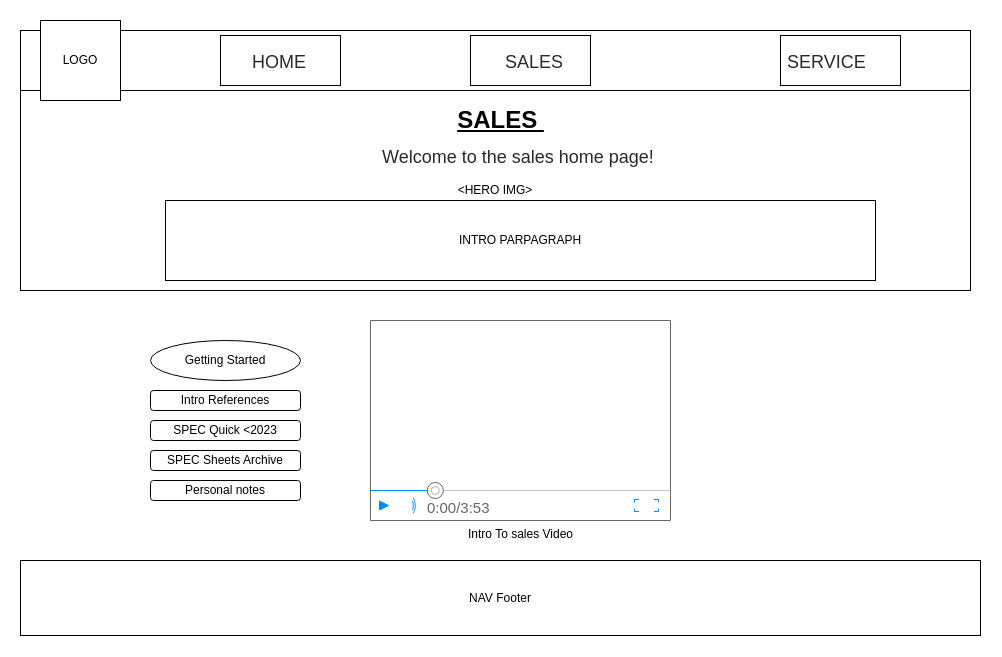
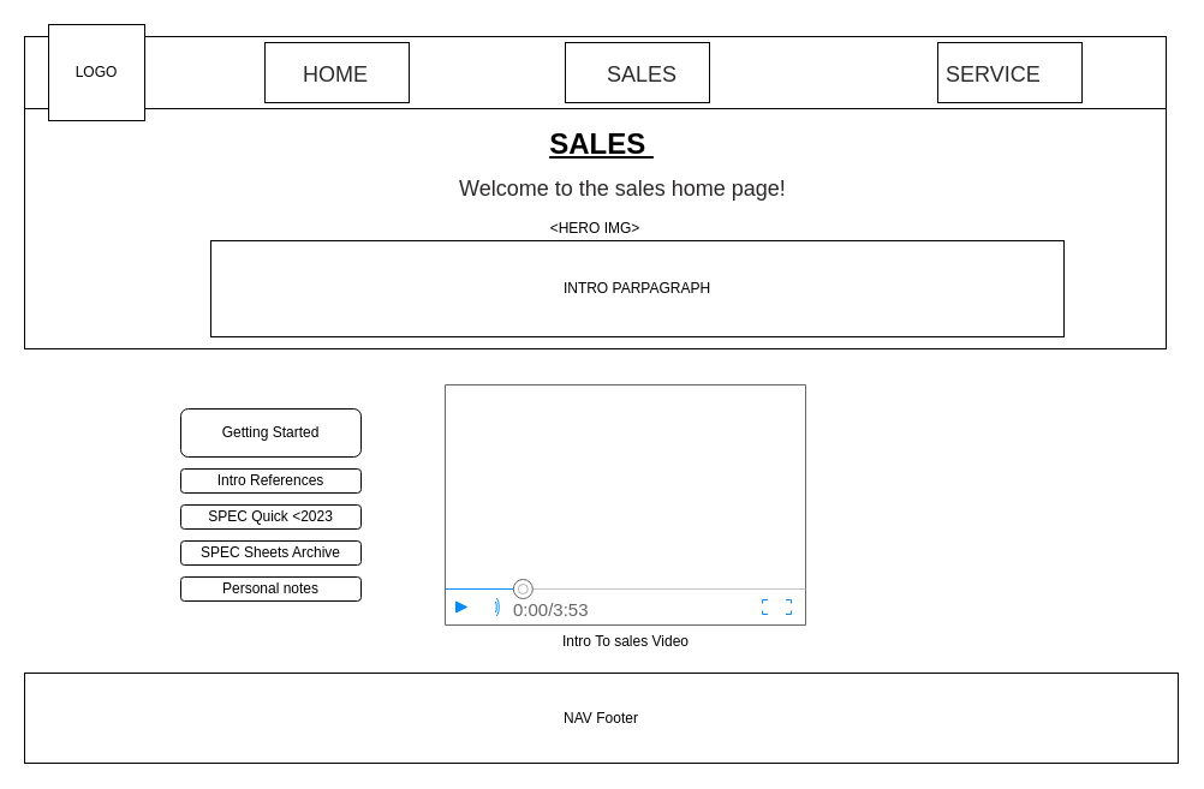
  <mxCell id="0" style=";html=1;" />
  <mxCell id="1" style=";html=1;" parent="0" />
  <mxCell id="2" value="" style="rounded=0;whiteSpace=wrap;html=1;" parent="1" vertex="1"><mxGeometry y="30" width="950" height="60" as="geometry" x="20" /></mxCell>
  <mxCell id="3" value="Intro References" style="rounded=1;whiteSpace=wrap;html=1;" parent="1" vertex="1"><mxGeometry x="150" y="390" width="150" height="20" as="geometry" /></mxCell>
  <mxCell id="4" value="SPEC Quick &amp;lt;2023" style="rounded=1;whiteSpace=wrap;html=1;" parent="1" vertex="1"><mxGeometry x="150" y="420" width="150" height="20" as="geometry" /></mxCell>
  <mxCell id="5" value="Personal notes" style="rounded=1;whiteSpace=wrap;html=1;" parent="1" vertex="1"><mxGeometry x="150" y="480" width="150" height="20" as="geometry" /></mxCell>
  <mxCell id="6" value="NAV Footer" style="rounded=0;whiteSpace=wrap;html=1;" parent="1" vertex="1"><mxGeometry x="20" y="560" width="960" height="75" as="geometry" /></mxCell>
  <mxCell id="7" value="Intro To sales Video" style="verticalLabelPosition=bottom;shadow=0;dashed=0;align=center;html=1;verticalAlign=top;strokeWidth=1;shape=mxgraph.mockup.containers.videoPlayer;strokeColor=#666666;strokeColor2=#008cff;strokeColor3=#c4c4c4;textColor=#666666;fillColor2=#008cff;barHeight=30;barPos=20;" parent="1" vertex="1"><mxGeometry x="370" y="320" width="300" height="200" as="geometry" /></mxCell>
- <mxCell id="8" value="Getting Started" style="ellipse;whiteSpace=wrap;html=1;" parent="1" vertex="1"><mxGeometry x="150" y="340" width="150" height="40" as="geometry" /></mxCell>
+ <mxCell id="8" value="Getting Started" style="rounded=1;whiteSpace=wrap;html=1;" parent="1" vertex="1"><mxGeometry x="150" y="340" width="150" height="40" as="geometry" /></mxCell>
  <mxCell id="9" value="" style="group" parent="1" vertex="1" connectable="0"><mxGeometry x="780" y="35" width="120" height="50" as="geometry" /></mxCell>
  <mxCell id="10" value="" style="rounded=0;whiteSpace=wrap;html=1;" parent="9" vertex="1"><mxGeometry width="120" height="50" as="geometry" /></mxCell>
  <mxCell id="11" value="&lt;div style=&quot;text-align: center;&quot;&gt;&lt;span style=&quot;background-color: initial; font-size: 18px;&quot;&gt;&lt;font face=&quot;Source Sans Pro, sans-serif&quot; color=&quot;#2c292a&quot;&gt;SERVICE&lt;/font&gt;&lt;/span&gt;&lt;/div&gt;" style="text;whiteSpace=wrap;html=1;" parent="9" vertex="1"><mxGeometry x="5" y="10" width="90" height="30" as="geometry" /></mxCell>
  <mxCell id="12" value="" style="group" parent="1" vertex="1" connectable="0"><mxGeometry x="470" y="35" width="120" height="50" as="geometry" /></mxCell>
  <mxCell id="13" value="" style="rounded=0;whiteSpace=wrap;html=1;" parent="12" vertex="1"><mxGeometry width="120" height="50" as="geometry" /></mxCell>
  <mxCell id="14" value="&lt;div style=&quot;text-align: center;&quot;&gt;&lt;span style=&quot;background-color: initial; font-size: 18px;&quot;&gt;&lt;font face=&quot;Source Sans Pro, sans-serif&quot; color=&quot;#2c292a&quot;&gt;SALES&lt;/font&gt;&lt;/span&gt;&lt;/div&gt;" style="text;whiteSpace=wrap;html=1;" parent="12" vertex="1"><mxGeometry x="32.5" y="10" width="55" height="30" as="geometry" /></mxCell>
  <mxCell id="15" value="" style="group" parent="1" vertex="1" connectable="0"><mxGeometry x="220" y="35" width="120" height="50" as="geometry" /></mxCell>
  <mxCell id="16" value="" style="rounded=0;whiteSpace=wrap;html=1;" parent="15" vertex="1"><mxGeometry width="120" height="50" as="geometry" /></mxCell>
  <mxCell id="17" value="&lt;div style=&quot;text-align: center;&quot;&gt;&lt;span style=&quot;background-color: initial; font-size: 18px;&quot;&gt;&lt;font face=&quot;Source Sans Pro, sans-serif&quot; color=&quot;#2c292a&quot;&gt;HOME&lt;/font&gt;&lt;/span&gt;&lt;/div&gt;" style="text;whiteSpace=wrap;html=1;" parent="15" vertex="1"><mxGeometry x="30" y="10" width="55" height="30" as="geometry" /></mxCell>
  <mxCell id="18" value="SPEC Sheets Archive" style="rounded=1;whiteSpace=wrap;html=1;" parent="1" vertex="1"><mxGeometry x="150" y="450" width="150" height="20" as="geometry" /></mxCell>
  <mxCell id="19" value="&amp;lt;HERO IMG&amp;gt;" style="rounded=0;whiteSpace=wrap;html=1;" parent="1" vertex="1"><mxGeometry y="90" width="950" height="200" as="geometry" x="20" /></mxCell>
  <mxCell id="20" value="&lt;div style=&quot;text-align: center;&quot;&gt;&lt;span style=&quot;background-color: initial; font-size: 18px;&quot;&gt;&lt;font face=&quot;Source Sans Pro, sans-serif&quot; color=&quot;#2c292a&quot;&gt;Welcome to the sales home page!&lt;/font&gt;&lt;/span&gt;&lt;/div&gt;" style="text;whiteSpace=wrap;html=1;" parent="1" vertex="1"><mxGeometry x="380" y="140" width="280" height="30" as="geometry" /></mxCell>
  <mxCell id="21" value="&lt;u&gt;SALES&amp;nbsp;&lt;/u&gt;" style="text;strokeColor=none;fillColor=none;html=1;fontSize=24;fontStyle=1;verticalAlign=middle;align=center;" parent="1" vertex="1"><mxGeometry x="450" y="100" width="100" height="40" as="geometry" /></mxCell>
  <mxCell id="22" value="LOGO" style="whiteSpace=wrap;html=1;aspect=fixed;" parent="1" vertex="1"><mxGeometry x="40" y="20" width="80" height="80" as="geometry" /></mxCell>
- <mxCell id="23" value="INTRO PARPAGRAPH" style="rounded=0;whiteSpace=wrap;html=1;" vertex="1" parent="1"><mxGeometry x="165" y="200" width="710" height="80" as="geometry" /></mxCell>
+ <mxCell id="23" value="INTRO PARPAGRAPH" style="rounded=0;whiteSpace=wrap;html=1;" vertex="1" parent="1"><mxGeometry x="175" y="200" width="710" height="80" as="geometry" /></mxCell>
